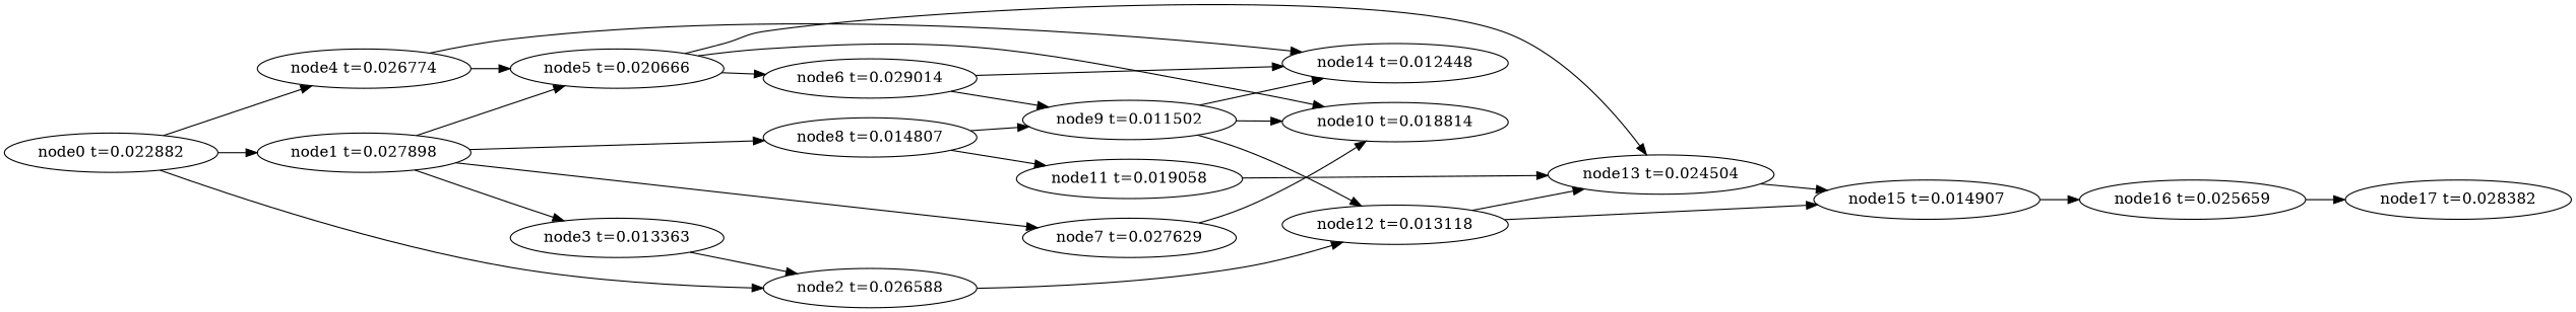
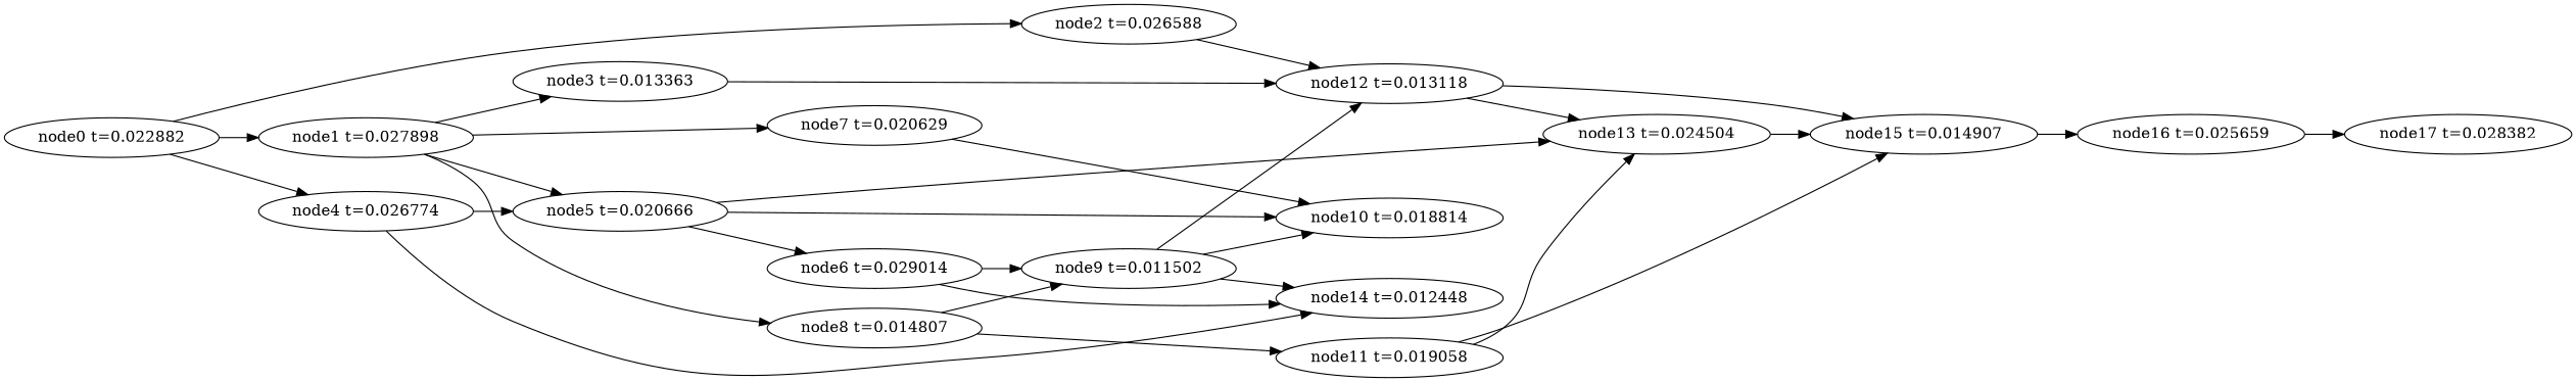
  digraph {
    rankdir=LR
    n1 [label="node17 t=0.028382"]
    n2 [label="node16 t=0.025659"]
    n3 [label="node15 t=0.014907"]
    n4 [label="node14 t=0.012448"]
    n5 [label="node13 t=0.024504"]
    n6 [label="node12 t=0.013118"]
    n7 [label="node11 t=0.019058"]
    n8 [label="node10 t=0.018814"]
    n9 [label="node9 t=0.011502"]
    n10 [label="node8 t=0.014807"]
-   n11 [label="node7 t=0.027629"]
+   n11 [label="node7 t=0.020629"]
    n12 [label="node6 t=0.029014"]
    n13 [label="node5 t=0.020666"]
    n14 [label="node4 t=0.026774"]
    n15 [label="node3 t=0.013363"]
    n16 [label="node2 t=0.026588"]
    n17 [label="node1 t=0.027898"]
    n18 [label="node0 t=0.022882"]
    n2 -> n1
    n3 -> n2
    n5 -> n3
    n6 -> n3
    n6 -> n5
+   n7 -> n3
    n7 -> n5
    n9 -> n4
    n9 -> n6
    n9 -> n8
    n10 -> n7
    n10 -> n9
    n11 -> n8
    n12 -> n4
    n12 -> n9
    n13 -> n5
    n13 -> n8
    n13 -> n12
    n14 -> n4
    n14 -> n13
-   n15 -> n16
+   n15 -> n6
    n16 -> n6
    n17 -> n10
    n17 -> n11
    n17 -> n13
    n17 -> n15
    n18 -> n14
    n18 -> n16
    n18 -> n17
  }
